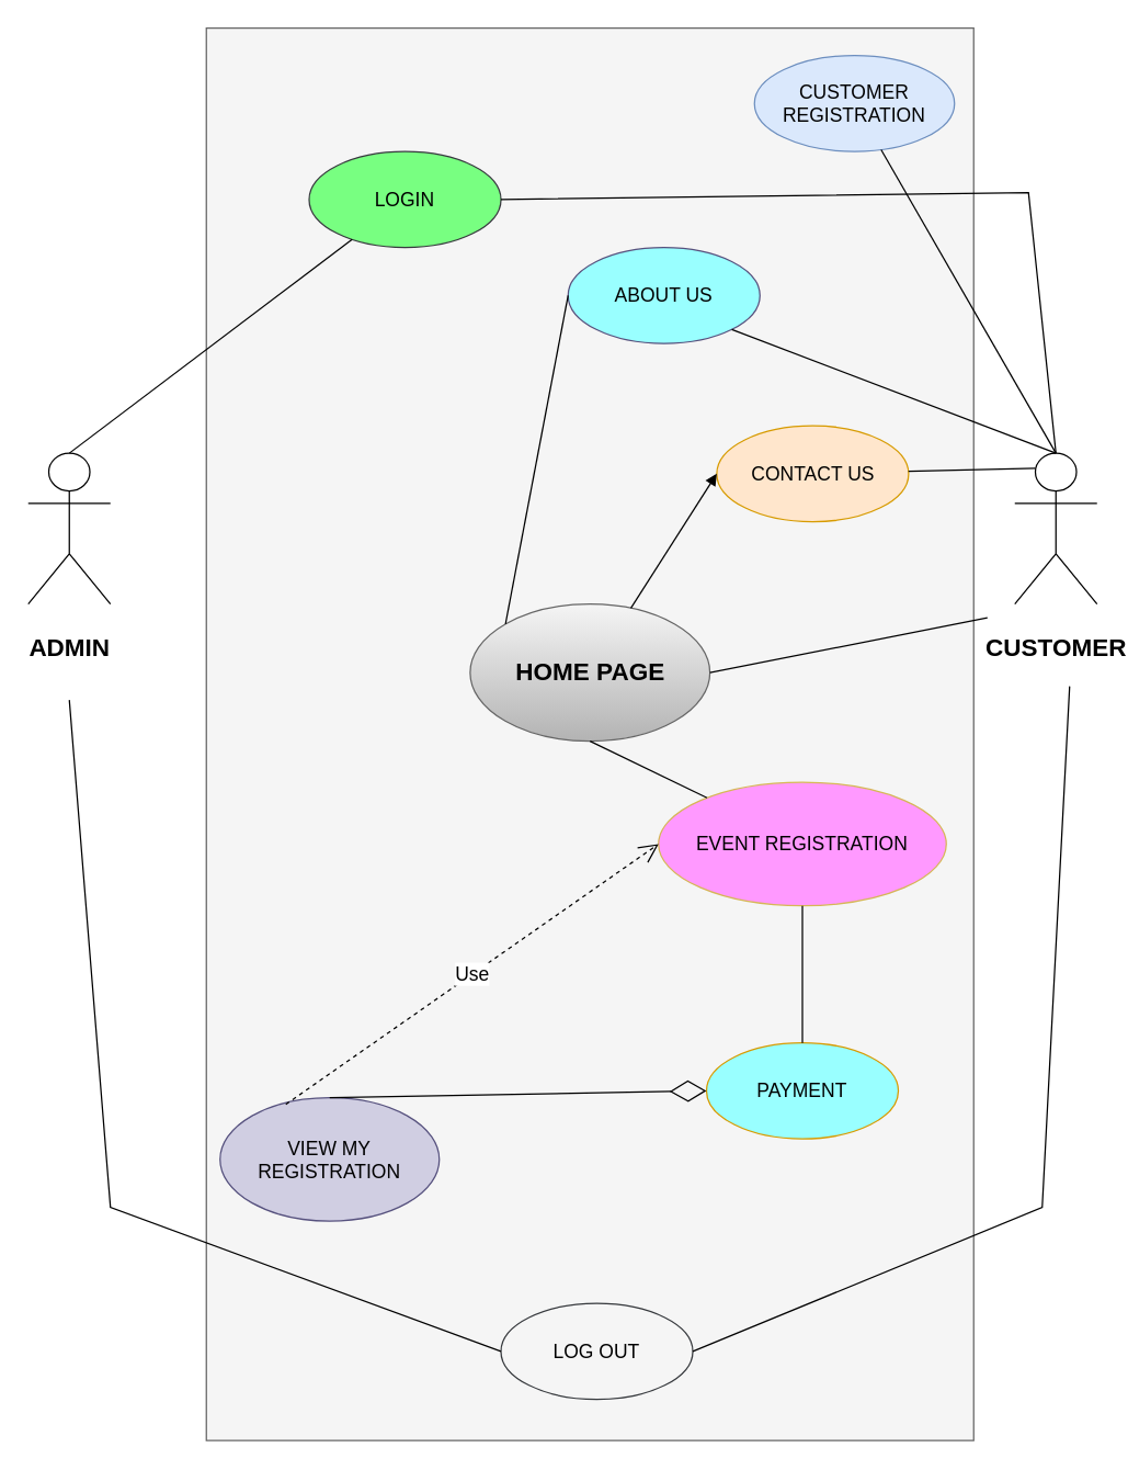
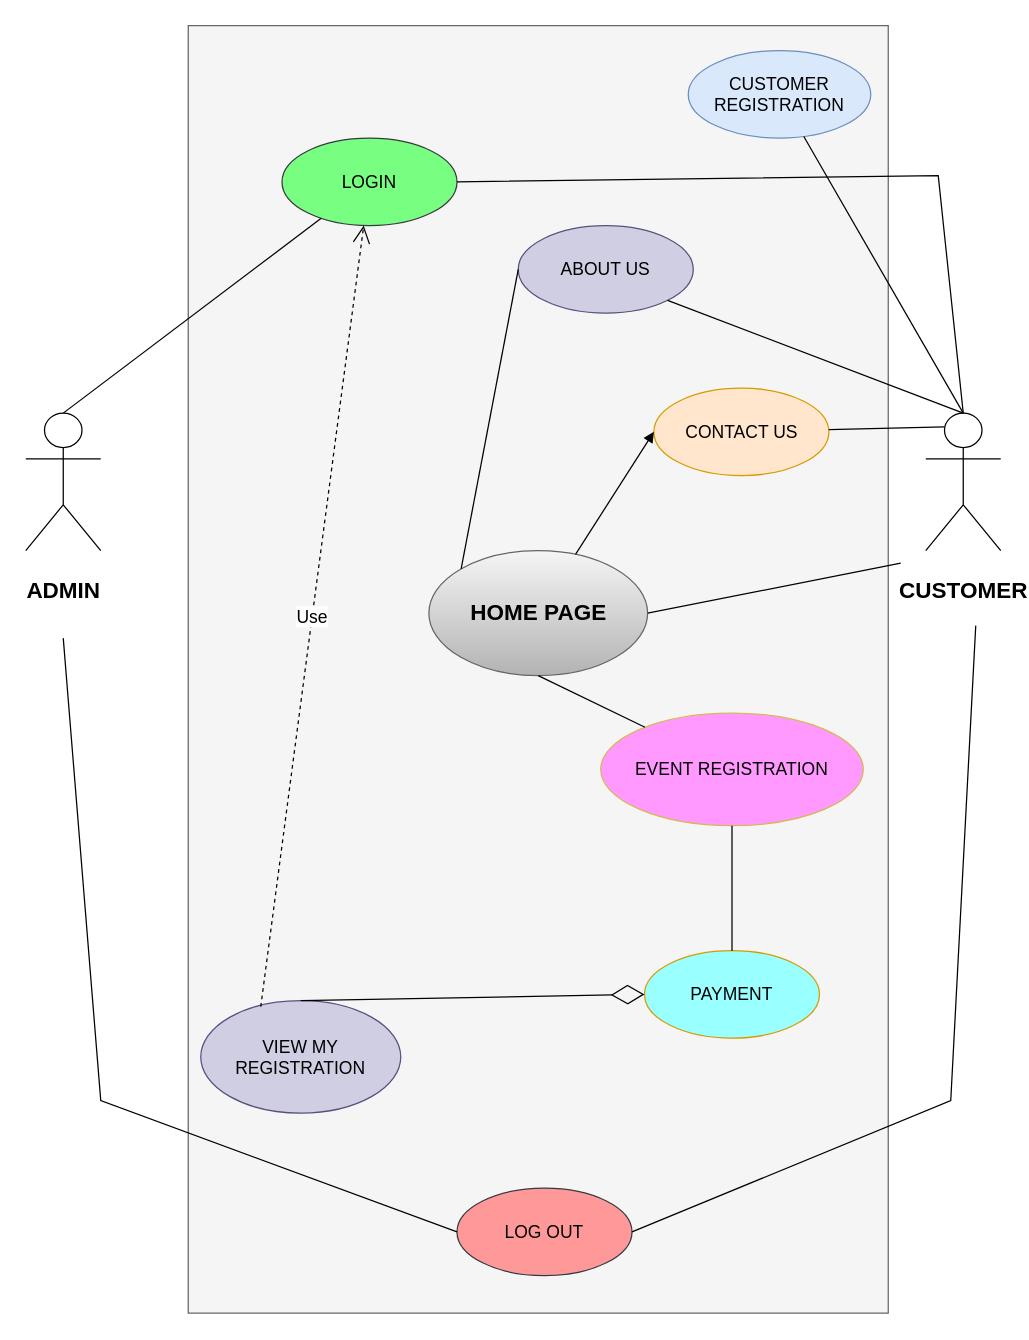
  <mxCell id="0" />
  <mxCell id="1" parent="0" />
  <mxCell id="2" value="" style="rounded=0;whiteSpace=wrap;html=1;fillColor=#f5f5f5;strokeColor=#666666;fontColor=#333333;" parent="1" vertex="1"><mxGeometry x="150" y="20" width="560" height="1030" as="geometry" /></mxCell>
  <mxCell id="3" value="&lt;h2&gt;ADMIN&lt;/h2&gt;" style="shape=umlActor;verticalLabelPosition=bottom;verticalAlign=top;html=1;" parent="1" vertex="1"><mxGeometry x="20" y="330" width="60" height="110" as="geometry" /></mxCell>
  <mxCell id="4" value="&lt;h2&gt;CUSTOMER&lt;/h2&gt;" style="shape=umlActor;verticalLabelPosition=bottom;verticalAlign=top;html=1;" parent="1" vertex="1"><mxGeometry x="740" y="330" width="60" height="110" as="geometry" /></mxCell>
  <mxCell id="5" value="&lt;font style=&quot;font-size: 14px&quot;&gt;CUSTOMER&lt;br&gt;REGISTRATION&lt;/font&gt;" style="ellipse;whiteSpace=wrap;html=1;fillColor=#dae8fc;strokeColor=#6c8ebf;" parent="1" vertex="1"><mxGeometry x="550" y="40" width="146" height="70" as="geometry" /></mxCell>
  <mxCell id="6" value="&lt;font style=&quot;font-size: 14px&quot;&gt;LOGIN&lt;/font&gt;" style="ellipse;whiteSpace=wrap;html=1;fillColor=#78FF81;strokeColor=#36393d;" parent="1" vertex="1"><mxGeometry x="225" y="110" width="140" height="70" as="geometry" /></mxCell>
  <mxCell id="7" value="&lt;font style=&quot;font-size: 14px&quot;&gt;EVENT REGISTRATION&lt;/font&gt;" style="ellipse;whiteSpace=wrap;html=1;fillColor=#FF99FF;strokeColor=#d6b656;" parent="1" vertex="1"><mxGeometry x="480" y="570" width="210" height="90" as="geometry" /></mxCell>
  <mxCell id="8" value="&lt;font style=&quot;font-size: 14px&quot;&gt;PAYMENT&lt;/font&gt;" style="ellipse;whiteSpace=wrap;html=1;fillColor=#99FFFF;strokeColor=#d79b00;" parent="1" vertex="1"><mxGeometry x="515" y="760" width="140" height="70" as="geometry" /></mxCell>
- <mxCell id="9" value="&lt;font style=&quot;font-size: 14px&quot;&gt;ABOUT US&lt;/font&gt;" style="ellipse;whiteSpace=wrap;html=1;fillColor=#99ffff;strokeColor=#56517e;" parent="1" vertex="1"><mxGeometry x="414" y="180" width="140" height="70" as="geometry" /></mxCell>
+ <mxCell id="9" value="&lt;font style=&quot;font-size: 14px&quot;&gt;ABOUT US&lt;/font&gt;" style="ellipse;whiteSpace=wrap;html=1;fillColor=#d0cee2;strokeColor=#56517e;" parent="1" vertex="1"><mxGeometry x="414" y="180" width="140" height="70" as="geometry" /></mxCell>
  <mxCell id="10" value="&lt;font style=&quot;font-size: 14px&quot;&gt;CONTACT US&lt;/font&gt;" style="ellipse;whiteSpace=wrap;html=1;fillColor=#ffe6cc;strokeColor=#d79b00;" parent="1" vertex="1"><mxGeometry x="522.5" y="310" width="140" height="70" as="geometry" /></mxCell>
- <mxCell id="11" value="&lt;font style=&quot;font-size: 14px&quot;&gt;LOG OUT&lt;/font&gt;" style="ellipse;whiteSpace=wrap;html=1;fillColor=#f5f5f5;strokeColor=#36393d;" parent="1" vertex="1"><mxGeometry x="365" y="950" width="140" height="70" as="geometry" /></mxCell>
+ <mxCell id="11" value="&lt;font style=&quot;font-size: 14px&quot;&gt;LOG OUT&lt;/font&gt;" style="ellipse;whiteSpace=wrap;html=1;fillColor=#FF9999;strokeColor=#36393d;" parent="1" vertex="1"><mxGeometry x="365" y="950" width="140" height="70" as="geometry" /></mxCell>
  <mxCell id="12" value="&lt;b&gt;&lt;font style=&quot;font-size: 18px&quot;&gt;HOME PAGE&lt;/font&gt;&lt;/b&gt;" style="ellipse;whiteSpace=wrap;html=1;fontSize=14;fillColor=#f5f5f5;strokeColor=#666666;gradientColor=#b3b3b3;" parent="1" vertex="1"><mxGeometry x="342.5" y="440" width="175" height="100" as="geometry" /></mxCell>
  <mxCell id="13" value="VIEW MY REGISTRATION" style="ellipse;whiteSpace=wrap;html=1;fontSize=14;fillColor=#d0cee2;strokeColor=#56517e;" parent="1" vertex="1"><mxGeometry x="160" y="800" width="160" height="90" as="geometry" /></mxCell>
  <mxCell id="14" value="" style="endArrow=none;html=1;rounded=0;fontSize=14;" parent="1" target="6" edge="1"><mxGeometry relative="1" as="geometry"><mxPoint x="50" y="330" as="sourcePoint" /><mxPoint x="340" y="130" as="targetPoint" /></mxGeometry></mxCell>
  <mxCell id="15" value="" style="endArrow=none;html=1;rounded=0;fontSize=14;" parent="1" source="5" edge="1"><mxGeometry relative="1" as="geometry"><mxPoint x="500" y="100" as="sourcePoint" /><mxPoint x="770" y="330" as="targetPoint" /></mxGeometry></mxCell>
  <mxCell id="16" value="" style="endArrow=none;html=1;rounded=0;fontSize=14;exitX=1;exitY=1;exitDx=0;exitDy=0;entryX=0.5;entryY=0;entryDx=0;entryDy=0;entryPerimeter=0;" parent="1" source="9" target="4" edge="1"><mxGeometry relative="1" as="geometry"><mxPoint x="440" y="360" as="sourcePoint" /><mxPoint x="600" y="360" as="targetPoint" /></mxGeometry></mxCell>
  <mxCell id="17" value="" style="endArrow=none;html=1;rounded=0;fontSize=14;exitX=1;exitY=0.5;exitDx=0;exitDy=0;" parent="1" source="12" edge="1"><mxGeometry relative="1" as="geometry"><mxPoint x="500" y="370" as="sourcePoint" /><mxPoint x="720" y="450" as="targetPoint" /></mxGeometry></mxCell>
  <mxCell id="18" value="" style="endArrow=none;html=1;rounded=0;fontSize=14;entryX=0.25;entryY=0.1;entryDx=0;entryDy=0;entryPerimeter=0;" parent="1" source="10" target="4" edge="1"><mxGeometry relative="1" as="geometry"><mxPoint x="440" y="360" as="sourcePoint" /><mxPoint x="600" y="360" as="targetPoint" /></mxGeometry></mxCell>
  <mxCell id="19" value="" style="endArrow=none;html=1;rounded=0;fontSize=14;entryX=0;entryY=0.5;entryDx=0;entryDy=0;" parent="1" target="11" edge="1"><mxGeometry relative="1" as="geometry"><mxPoint x="50" y="510" as="sourcePoint" /><mxPoint x="600" y="640" as="targetPoint" /><Array as="points"><mxPoint x="80" y="880" /></Array></mxGeometry></mxCell>
  <mxCell id="20" value="" style="endArrow=none;html=1;rounded=0;fontSize=14;exitX=1;exitY=0.5;exitDx=0;exitDy=0;" parent="1" source="11" edge="1"><mxGeometry relative="1" as="geometry"><mxPoint x="440" y="640" as="sourcePoint" /><mxPoint x="780" y="500" as="targetPoint" /><Array as="points"><mxPoint x="760" y="880" /></Array></mxGeometry></mxCell>
  <mxCell id="21" value="" style="endArrow=none;html=1;rounded=0;fontSize=14;exitX=1;exitY=0.5;exitDx=0;exitDy=0;" parent="1" source="6" edge="1"><mxGeometry relative="1" as="geometry"><mxPoint x="440" y="360" as="sourcePoint" /><mxPoint x="770" y="330" as="targetPoint" /><Array as="points"><mxPoint x="750" y="140" /></Array></mxGeometry></mxCell>
  <mxCell id="22" value="" style="endArrow=none;html=1;rounded=0;fontSize=14;exitX=0.5;exitY=1;exitDx=0;exitDy=0;" parent="1" source="12" target="7" edge="1"><mxGeometry relative="1" as="geometry"><mxPoint x="440" y="360" as="sourcePoint" /><mxPoint x="600" y="360" as="targetPoint" /></mxGeometry></mxCell>
  <mxCell id="23" value="" style="endArrow=none;html=1;rounded=0;fontSize=14;exitX=0.5;exitY=1;exitDx=0;exitDy=0;" parent="1" source="7" target="8" edge="1"><mxGeometry relative="1" as="geometry"><mxPoint x="440" y="360" as="sourcePoint" /><mxPoint x="600" y="360" as="targetPoint" /></mxGeometry></mxCell>
  <mxCell id="24" value="" style="endArrow=diamondThin;endFill=0;endSize=24;html=1;rounded=0;fontSize=14;entryX=0;entryY=0.5;entryDx=0;entryDy=0;exitX=0.5;exitY=0;exitDx=0;exitDy=0;" parent="1" source="13" target="8" edge="1"><mxGeometry width="160" relative="1" as="geometry"><mxPoint x="370" y="520" as="sourcePoint" /><mxPoint x="530" y="520" as="targetPoint" /></mxGeometry></mxCell>
- <mxCell id="25" value="Use" style="endArrow=open;endSize=12;dashed=1;html=1;rounded=0;fontSize=14;exitX=0.3;exitY=0.054;exitDx=0;exitDy=0;exitPerimeter=0;entryX=0;entryY=0.5;entryDx=0;entryDy=0;" parent="1" source="13" target="7" edge="1"><mxGeometry width="160" relative="1" as="geometry"><mxPoint x="370" y="450" as="sourcePoint" /><mxPoint x="530" y="450" as="targetPoint" /></mxGeometry></mxCell>
+ <mxCell id="25" value="Use" style="endArrow=open;endSize=12;dashed=1;html=1;rounded=0;fontSize=14;exitX=0.3;exitY=0.054;exitDx=0;exitDy=0;exitPerimeter=0;" parent="1" source="13" target="6" edge="1"><mxGeometry width="160" relative="1" as="geometry"><mxPoint x="370" y="450" as="sourcePoint" /><mxPoint x="530" y="450" as="targetPoint" /></mxGeometry></mxCell>
  <mxCell id="26" value="" style="endArrow=none;html=1;rounded=0;exitX=0;exitY=0;exitDx=0;exitDy=0;entryX=0;entryY=0.5;entryDx=0;entryDy=0;" edge="1" parent="1" source="12" target="9"><mxGeometry width="50" height="50" relative="1" as="geometry"><mxPoint x="390" y="290" as="sourcePoint" /><mxPoint x="440" y="240" as="targetPoint" /></mxGeometry></mxCell>
  <mxCell id="27" value="" style="endArrow=block;html=1;rounded=0;entryX=0;entryY=0.5;entryDx=0;entryDy=0;" edge="1" parent="1" source="12" target="10"><mxGeometry width="50" height="50" relative="1" as="geometry"><mxPoint x="390" y="340" as="sourcePoint" /><mxPoint x="440" y="290" as="targetPoint" /></mxGeometry></mxCell>
  <mxCell id="28" style="edgeStyle=orthogonalEdgeStyle;rounded=0;orthogonalLoop=1;jettySize=auto;html=1;exitX=0.5;exitY=1;exitDx=0;exitDy=0;" edge="1" parent="1" source="7" target="7"><mxGeometry relative="1" as="geometry" /></mxCell>
